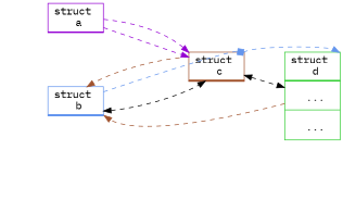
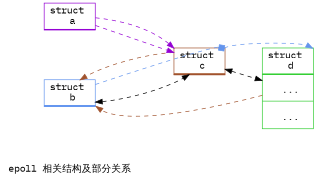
  digraph {
    compound=true
    nodesep=1
    rankdir=LR
    ranksep=.75
    fontname="IBM Plex Mono"
    node [fontname="IBM Plex Mono" fontsize=14 shape=record]
    edge [fontname="IBM Plex Mono" fontsize=11 headport=next style=dashed tailport=ep arrowhead=normal]
+   n1 [label="epoll 相关结构及部分关系" shape=plaintext]
    n2 [color=cornflowerblue label="<eventpoll> struct \n b |\n			<lock> spinlock_t lock; |\n			<mutex> struct mutex mtx; |\n			<wq> wait_queue_head_t wq; |\n			<poll_wait> wait_queue_head_t poll_wait; |\n			<rdllist> struct list_head rdllist; |\n			<ovflist> struct epitem *ovflist; |\n			<rbr> struct rb_root_cached rbr; |\n			<ws> struct wakeup_source *ws; |\n			<kk> struct user_struct *user; |\n			<file> struct file *file; |\n			<visited> int visited; |\n			<visited_list_link> struct list_head visited_list_link;"]
    n3 [color=sienna label="<epitem> struct \n c  |\n			<rb>struct rb_node rbn;\nstruct rcu_head rcu; |\n			<rdllink> struct list_head rdllink; |\n			<next> struct epitem *next; |\n			<kk> struct epoll_filefd ffd; |\n			<nwait> int nwait; |\n			<pwqlist> struct list_head pwqlist; |\n			<ep> struct eventpoll *ep; |\n			<fllink> struct list_head fllink; |\n			<ws> struct wakeup_source __rcu *ws; |\n			<event> struct epoll_event event;"]
    n4 [color=limegreen label="<epitem> struct \n d |\n			<kk>struct rb_node rbn;\nstruct rcu_head rcu; |\n			<rdllink> struct list_head rdllink; |\n			<next> struct epitem *next; |\n			<ep> struct eventpoll *ep; |\n			 ··· |\n			 ··· "]
    n5 [color=darkviolet label="<entry> struct \n a |\n			<llink> struct list_head llink; |\n			<base> struct epitem *base; |\n			<wait> wait_queue_entry_t wait; |\n			<whead> wait_queue_head_t *whead;"]
    n2 -> n3 [color=cornflowerblue tailport=kk arrowhead=box]
    n2 -> n3 [dir=both headport=rdllink tailport=rdllist arrowhead=""]
    n3 -> n2 [color=sienna headport=visited]
    n3 -> n4 [color=cornflowerblue tailport=next]
    n3 -> n4 [dir=both headport=rdllink tailport=rdllink arrowhead=""]
    n4 -> n2 [color=sienna headport=se]
    n5 -> n3 [color=darkviolet headport=pwqlist tailport=llink]
    n5 -> n3 [color=darkviolet headport=nw tailport=base]
  }
